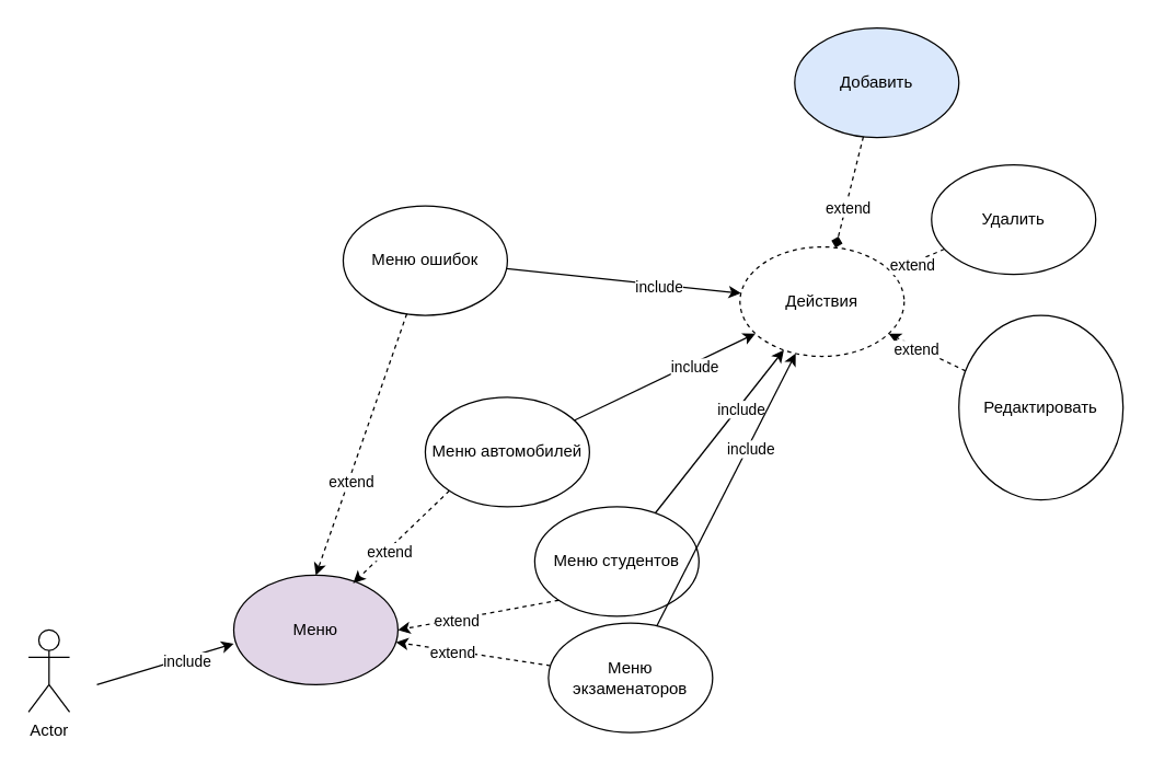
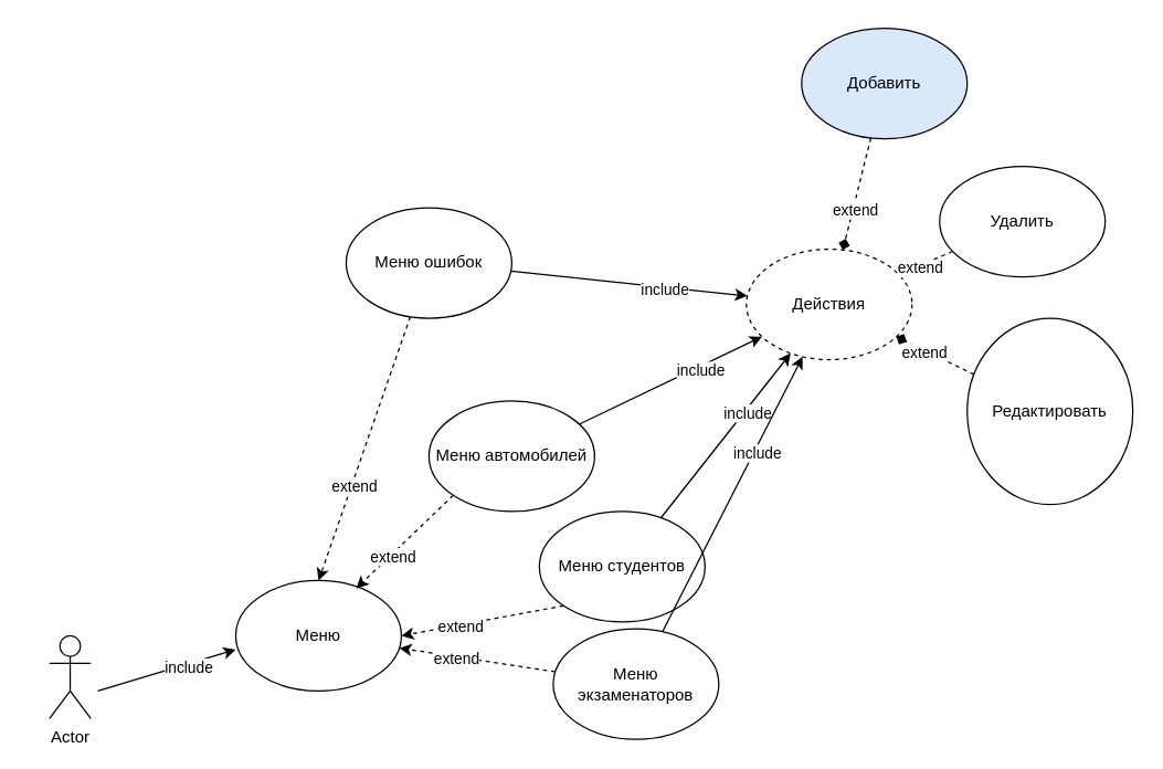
  <mxCell id="0" />
  <mxCell id="1" parent="0" />
- <mxCell id="2" value="Actor" style="shape=umlActor;verticalLabelPosition=bottom;verticalAlign=top;html=1;outlineConnect=0;" vertex="1" parent="1"><mxGeometry x="20" y="460" width="30" height="60" as="geometry" /></mxCell>
+ <mxCell id="2" value="Actor" style="shape=umlActor;verticalLabelPosition=bottom;verticalAlign=top;html=1;outlineConnect=0;" vertex="1" parent="1"><mxGeometry x="35" y="460" width="30" height="60" as="geometry" /></mxCell>
  <mxCell id="3" value="" style="endArrow=classic;html=1;" edge="1" parent="1"><mxGeometry width="50" height="50" relative="1" as="geometry"><mxPoint x="70" y="500" as="sourcePoint" /><mxPoint x="170" y="470" as="targetPoint" /></mxGeometry></mxCell>
  <mxCell id="4" value="include&lt;br&gt;" style="edgeLabel;html=1;align=center;verticalAlign=middle;resizable=0;points=[];" vertex="1" connectable="0" parent="3"><mxGeometry x="0.302" y="-2" relative="1" as="geometry"><mxPoint as="offset" /></mxGeometry></mxCell>
- <mxCell id="5" value="Меню" style="ellipse;whiteSpace=wrap;html=1;fillColor=#e1d5e7;" vertex="1" parent="1"><mxGeometry x="170" y="420" width="120" height="80" as="geometry" /></mxCell>
+ <mxCell id="5" value="Меню" style="ellipse;whiteSpace=wrap;html=1;" vertex="1" parent="1"><mxGeometry x="170" y="420" width="120" height="80" as="geometry" /></mxCell>
  <mxCell id="6" value="Меню автомобилей&lt;span style=&quot;color: rgba(0 , 0 , 0 , 0) ; font-family: monospace ; font-size: 0px&quot;&gt;%3CmxGraphModel%3E%3Croot%3E%3CmxCell%20id%3D%220%22%2F%3E%3CmxCell%20id%3D%221%22%20parent%3D%220%22%2F%3E%3CmxCell%20id%3D%222%22%20value%3D%22%22%20style%3D%22endArrow%3Dclassic%3Bhtml%3D1%3B%22%20edge%3D%221%22%20parent%3D%221%22%3E%3CmxGeometry%20width%3D%2250%22%20height%3D%2250%22%20relative%3D%221%22%20as%3D%22geometry%22%3E%3CmxPoint%20x%3D%22200%22%20y%3D%22390%22%20as%3D%22sourcePoint%22%2F%3E%3CmxPoint%20x%3D%22300%22%20y%3D%22360%22%20as%3D%22targetPoint%22%2F%3E%3C%2FmxGeometry%3E%3C%2FmxCell%3E%3CmxCell%20id%3D%223%22%20value%3D%22include%26lt%3Bbr%26gt%3B%22%20style%3D%22edgeLabel%3Bhtml%3D1%3Balign%3Dcenter%3BverticalAlign%3Dmiddle%3Bresizable%3D0%3Bpoints%3D%5B%5D%3B%22%20vertex%3D%221%22%20connectable%3D%220%22%20parent%3D%222%22%3E%3CmxGeometry%20x%3D%220.302%22%20y%3D%22-2%22%20relative%3D%221%22%20as%3D%22geometry%22%3E%3CmxPoint%20as%3D%22offset%22%2F%3E%3C%2FmxGeometry%3E%3C%2FmxCell%3E%3CmxCell%20id%3D%224%22%20value%3D%22%D0%9C%D0%B5%D0%BD%D1%8E%22%20style%3D%22ellipse%3BwhiteSpace%3Dwrap%3Bhtml%3D1%3B%22%20vertex%3D%221%22%20parent%3D%221%22%3E%3CmxGeometry%20x%3D%22300%22%20y%3D%22310%22%20width%3D%22120%22%20height%3D%2280%22%20as%3D%22geometry%22%2F%3E%3C%2FmxCell%3E%3C%2Froot%3E%3C%2FmxGraphModel%3E&lt;/span&gt;" style="ellipse;whiteSpace=wrap;html=1;" vertex="1" parent="1"><mxGeometry x="310" y="290" width="120" height="80" as="geometry" /></mxCell>
  <mxCell id="7" value="" style="endArrow=classic;html=1;exitX=0;exitY=1;exitDx=0;exitDy=0;entryX=0.727;entryY=0.072;entryDx=0;entryDy=0;entryPerimeter=0;dashed=1;" edge="1" parent="1" source="6" target="5"><mxGeometry width="50" height="50" relative="1" as="geometry"><mxPoint x="240" y="420" as="sourcePoint" /><mxPoint x="290" y="370" as="targetPoint" /></mxGeometry></mxCell>
  <mxCell id="8" value="extend" style="edgeLabel;html=1;align=center;verticalAlign=middle;resizable=0;points=[];" vertex="1" connectable="0" parent="7"><mxGeometry x="0.284" y="2" relative="1" as="geometry"><mxPoint y="-1" as="offset" /></mxGeometry></mxCell>
  <mxCell id="9" value="Меню студентов&lt;span style=&quot;color: rgba(0 , 0 , 0 , 0) ; font-family: monospace ; font-size: 0px&quot;&gt;%3CmxGraphModel%3E%3Croot%3E%3CmxCell%20id%3D%220%22%2F%3E%3CmxCell%20id%3D%221%22%20parent%3D%220%22%2F%3E%3CmxCell%20id%3D%222%22%20value%3D%22%22%20style%3D%22endArrow%3Dclassic%3Bhtml%3D1%3B%22%20edge%3D%221%22%20parent%3D%221%22%3E%3CmxGeometry%20width%3D%2250%22%20height%3D%2250%22%20relative%3D%221%22%20as%3D%22geometry%22%3E%3CmxPoint%20x%3D%22200%22%20y%3D%22390%22%20as%3D%22sourcePoint%22%2F%3E%3CmxPoint%20x%3D%22300%22%20y%3D%22360%22%20as%3D%22targetPoint%22%2F%3E%3C%2FmxGeometry%3E%3C%2FmxCell%3E%3CmxCell%20id%3D%223%22%20value%3D%22include%26lt%3Bbr%26gt%3B%22%20style%3D%22edgeLabel%3Bhtml%3D1%3Balign%3Dcenter%3BverticalAlign%3Dmiddle%3Bresizable%3D0%3Bpoints%3D%5B%5D%3B%22%20vertex%3D%221%22%20connectable%3D%220%22%20parent%3D%222%22%3E%3CmxGeometry%20x%3D%220.302%22%20y%3D%22-2%22%20relative%3D%221%22%20as%3D%22geometry%22%3E%3CmxPoint%20as%3D%22offset%22%2F%3E%3C%2FmxGeometry%3E%3C%2FmxCell%3E%3CmxCell%20id%3D%224%22%20value%3D%22%D0%9C%D0%B5%D0%BD%D1%8E%22%20style%3D%22ellipse%3BwhiteSpace%3Dwrap%3Bhtml%3D1%3B%22%20vertex%3D%221%22%20parent%3D%221%22%3E%3CmxGeometry%20x%3D%22300%22%20y%3D%22310%22%20width%3D%22120%22%20height%3D%2280%22%20as%3D%22geometry%22%2F%3E%3C%2FmxCell%3E%3C%2Froot%3E%3C%2FmxGraphModel&lt;/span&gt;" style="ellipse;whiteSpace=wrap;html=1;" vertex="1" parent="1"><mxGeometry x="390" y="370" width="120" height="80" as="geometry" /></mxCell>
  <mxCell id="10" value="" style="endArrow=classic;html=1;exitX=0;exitY=1;exitDx=0;exitDy=0;entryX=0.727;entryY=0.072;entryDx=0;entryDy=0;entryPerimeter=0;dashed=1;" edge="1" parent="1" source="9"><mxGeometry width="50" height="50" relative="1" as="geometry"><mxPoint x="360.334" y="392.524" as="sourcePoint" /><mxPoint x="290" y="460" as="targetPoint" /></mxGeometry></mxCell>
  <mxCell id="11" value="extend" style="edgeLabel;html=1;align=center;verticalAlign=middle;resizable=0;points=[];" vertex="1" connectable="0" parent="10"><mxGeometry x="0.284" y="2" relative="1" as="geometry"><mxPoint y="-1" as="offset" /></mxGeometry></mxCell>
  <mxCell id="12" value="Меню экзаменаторов&lt;span style=&quot;color: rgba(0 , 0 , 0 , 0) ; font-family: monospace ; font-size: 0px&quot;&gt;%3CmxGraphModel%3E%3Croot%3E%3CmxCell%20id%3D%220%22%2F%3E%3CmxCell%20id%3D%221%22%20parent%3D%220%22%2F%3E%3CmxCell%20id%3D%222%22%20value%3D%22%22%20style%3D%22endArrow%3Dclassic%3Bhtml%3D1%3B%22%20edge%3D%221%22%20parent%3D%221%22%3E%3CmxGeometry%20width%3D%2250%22%20height%3D%2250%22%20relative%3D%221%22%20as%3D%22geometry%22%3E%3CmxPoint%20x%3D%22200%22%20y%3D%22390%22%20as%3D%22sourcePoint%22%2F%3E%3CmxPoint%20x%3D%22300%22%20y%3D%22360%22%20as%3D%22targetPoint%22%2F%3E%3C%2FmxGeometry%3E%3C%2FmxCell%3E%3CmxCell%20id%3D%223%22%20value%3D%22include%26lt%3Bbr%26gt%3B%22%20style%3D%22edgeLabel%3Bhtml%3D1%3Balign%3Dcenter%3BverticalAlign%3Dmiddle%3Bresizable%3D0%3Bpoints%3D%5B%5D%3B%22%20vertex%3D%221%22%20connectable%3D%220%22%20parent%3D%222%22%3E%3CmxGeometry%20x%3D%220.302%22%20y%3D%22-2%22%20relative%3D%221%22%20as%3D%22geometry%22%3E%3CmxPoint%20as%3D%22offset%22%2F%3E%3C%2FmxGeometry%3E%3C%2FmxCell%3E%3CmxCell%20id%3D%224%22%20value%3D%22%D0%9C%D0%B5%D0%BD%D1%8E%22%20style%3D%22ellipse%3BwhiteSpace%3Dwrap%3Bhtml%3D1%3B%22%20vertex%3D%221%22%20parent%3D%221%22%3E%3CmxGeometry%20x%3D%22300%22%20y%3D%22310%22%20width%3D%22120%22%20height%3D%2280%22%20as%3D%22geometry%22%2F%3E%3C%2FmxCell%3E%3C%2Froot%3E%3C%2FmxGraphModel&lt;/span&gt;" style="ellipse;whiteSpace=wrap;html=1;" vertex="1" parent="1"><mxGeometry x="400" y="455" width="120" height="80" as="geometry" /></mxCell>
  <mxCell id="13" value="Меню ошибок&lt;span style=&quot;color: rgba(0 , 0 , 0 , 0) ; font-family: monospace ; font-size: 0px&quot;&gt;%3CmxGraphModel%3E%3Croot%3E%3CmxCell%20id%3D%220%22%2F%3E%3CmxCell%20id%3D%221%22%20parent%3D%220%22%2F%3E%3CmxCell%20id%3D%222%22%20value%3D%22%22%20style%3D%22endArrow%3Dclassic%3Bhtml%3D1%3B%22%20edge%3D%221%22%20parent%3D%221%22%3E%3CmxGeometry%20width%3D%2250%22%20height%3D%2250%22%20relative%3D%221%22%20as%3D%22geometry%22%3E%3CmxPoint%20x%3D%22200%22%20y%3D%22390%22%20as%3D%22sourcePoint%22%2F%3E%3CmxPoint%20x%3D%22300%22%20y%3D%22360%22%20as%3D%22targetPoint%22%2F%3E%3C%2FmxGeometry%3E%3C%2FmxCell%3E%3CmxCell%20id%3D%223%22%20value%3D%22include%26lt%3Bbr%26gt%3B%22%20style%3D%22edgeLabel%3Bhtml%3D1%3Balign%3Dcenter%3BverticalAlign%3Dmiddle%3Bresizable%3D0%3Bpoints%3D%5B%5D%3B%22%20vertex%3D%221%22%20connectable%3D%220%22%20parent%3D%222%22%3E%3CmxGeometry%20x%3D%220.302%22%20y%3D%22-2%22%20relative%3D%221%22%20as%3D%22geometry%22%3E%3CmxPoint%20as%3D%22offset%22%2F%3E%3C%2FmxGeometry%3E%3C%2FmxCell%3E%3CmxCell%20id%3D%224%22%20value%3D%22%D0%9C%D0%B5%D0%BD%D1%8E%22%20style%3D%22ellipse%3BwhiteSpace%3Dwrap%3Bhtml%3D1%3B%22%20vertex%3D%221%22%20parent%3D%221%22%3E%3CmxGeometry%20x%3D%22300%22%20y%3D%22310%22%20width%3D%22120%22%20height%3D%2280%22%20as%3D%22geometry%22%2F%3E%3C%2FmxCell%3E%3C%2Froot%3E%3C%2FmxGraphMode&lt;/span&gt;" style="ellipse;whiteSpace=wrap;html=1;" vertex="1" parent="1"><mxGeometry x="250" y="150" width="120" height="80" as="geometry" /></mxCell>
  <mxCell id="14" value="" style="endArrow=classic;html=1;entryX=0.5;entryY=0;entryDx=0;entryDy=0;dashed=1;" edge="1" parent="1" source="13" target="5"><mxGeometry width="50" height="50" relative="1" as="geometry"><mxPoint x="337.574" y="368.284" as="sourcePoint" /><mxPoint x="267.24" y="435.76" as="targetPoint" /></mxGeometry></mxCell>
  <mxCell id="15" value="extend" style="edgeLabel;html=1;align=center;verticalAlign=middle;resizable=0;points=[];" vertex="1" connectable="0" parent="14"><mxGeometry x="0.284" y="2" relative="1" as="geometry"><mxPoint y="-1" as="offset" /></mxGeometry></mxCell>
  <mxCell id="16" value="" style="endArrow=classic;html=1;dashed=1;" edge="1" parent="1" source="12" target="5"><mxGeometry width="50" height="50" relative="1" as="geometry"><mxPoint x="306.447" y="238.966" as="sourcePoint" /><mxPoint x="240" y="430" as="targetPoint" /></mxGeometry></mxCell>
  <mxCell id="17" value="extend" style="edgeLabel;html=1;align=center;verticalAlign=middle;resizable=0;points=[];" vertex="1" connectable="0" parent="16"><mxGeometry x="0.284" y="2" relative="1" as="geometry"><mxPoint y="-1" as="offset" /></mxGeometry></mxCell>
  <mxCell id="18" value="Действия" style="ellipse;whiteSpace=wrap;html=1;dashed=1;" vertex="1" parent="1"><mxGeometry x="540" y="180" width="120" height="80" as="geometry" /></mxCell>
  <mxCell id="19" value="" style="endArrow=classic;html=1;" edge="1" parent="1" source="13" target="18"><mxGeometry width="50" height="50" relative="1" as="geometry"><mxPoint x="380" y="210" as="sourcePoint" /><mxPoint x="480" y="180" as="targetPoint" /></mxGeometry></mxCell>
  <mxCell id="20" value="include&lt;br&gt;" style="edgeLabel;html=1;align=center;verticalAlign=middle;resizable=0;points=[];" vertex="1" connectable="0" parent="19"><mxGeometry x="0.302" y="-2" relative="1" as="geometry"><mxPoint as="offset" /></mxGeometry></mxCell>
  <mxCell id="21" value="" style="endArrow=classic;html=1;" edge="1" parent="1" source="6" target="18"><mxGeometry width="50" height="50" relative="1" as="geometry"><mxPoint x="379.336" y="205.934" as="sourcePoint" /><mxPoint x="550.71" y="223.867" as="targetPoint" /></mxGeometry></mxCell>
  <mxCell id="22" value="include&lt;br&gt;" style="edgeLabel;html=1;align=center;verticalAlign=middle;resizable=0;points=[];" vertex="1" connectable="0" parent="21"><mxGeometry x="0.302" y="-2" relative="1" as="geometry"><mxPoint as="offset" /></mxGeometry></mxCell>
  <mxCell id="23" value="" style="endArrow=classic;html=1;" edge="1" parent="1" source="9" target="18"><mxGeometry width="50" height="50" relative="1" as="geometry"><mxPoint x="428.86" y="316.785" as="sourcePoint" /><mxPoint x="561.248" y="253.316" as="targetPoint" /></mxGeometry></mxCell>
  <mxCell id="24" value="include&lt;br&gt;" style="edgeLabel;html=1;align=center;verticalAlign=middle;resizable=0;points=[];" vertex="1" connectable="0" parent="23"><mxGeometry x="0.302" y="-2" relative="1" as="geometry"><mxPoint as="offset" /></mxGeometry></mxCell>
  <mxCell id="25" value="" style="endArrow=classic;html=1;" edge="1" parent="1" source="12" target="18"><mxGeometry width="50" height="50" relative="1" as="geometry"><mxPoint x="488.02" y="384.63" as="sourcePoint" /><mxPoint x="582.055" y="265.397" as="targetPoint" /></mxGeometry></mxCell>
  <mxCell id="26" value="include&lt;br&gt;" style="edgeLabel;html=1;align=center;verticalAlign=middle;resizable=0;points=[];" vertex="1" connectable="0" parent="25"><mxGeometry x="0.302" y="-2" relative="1" as="geometry"><mxPoint as="offset" /></mxGeometry></mxCell>
  <mxCell id="27" value="Добавить" style="ellipse;whiteSpace=wrap;html=1;fillColor=#dae8fc;" vertex="1" parent="1"><mxGeometry x="580" y="20" width="120" height="80" as="geometry" /></mxCell>
  <mxCell id="28" value="Удалить&lt;span style=&quot;color: rgba(0 , 0 , 0 , 0) ; font-family: monospace ; font-size: 0px&quot;&gt;%3CmxGraphModel%3E%3Croot%3E%3CmxCell%20id%3D%220%22%2F%3E%3CmxCell%20id%3D%221%22%20parent%3D%220%22%2F%3E%3CmxCell%20id%3D%222%22%20value%3D%22%D0%94%D0%B5%D0%B9%D1%81%D1%82%D0%B2%D0%B8%D1%8F%22%20style%3D%22ellipse%3BwhiteSpace%3Dwrap%3Bhtml%3D1%3B%22%20vertex%3D%221%22%20parent%3D%221%22%3E%3CmxGeometry%20x%3D%22670%22%20y%3D%2270%22%20width%3D%22120%22%20height%3D%2280%22%20as%3D%22geometry%22%2F%3E%3C%2FmxCell%3E%3C%2Froot%3E%3C%2FmxGraphModel%3E&lt;/span&gt;" style="ellipse;whiteSpace=wrap;html=1;" vertex="1" parent="1"><mxGeometry x="680" y="120" width="120" height="80" as="geometry" /></mxCell>
  <mxCell id="29" value="Редактировать" style="ellipse;whiteSpace=wrap;html=1;" vertex="1" parent="1"><mxGeometry x="700" y="230" width="120" height="135" as="geometry" /></mxCell>
  <mxCell id="30" value="" style="endArrow=diamond;html=1;dashed=1;" edge="1" parent="1" source="27" target="18"><mxGeometry width="50" height="50" relative="1" as="geometry"><mxPoint x="337.574" y="368.284" as="sourcePoint" /><mxPoint x="267.24" y="435.76" as="targetPoint" /></mxGeometry></mxCell>
  <mxCell id="31" value="extend" style="edgeLabel;html=1;align=center;verticalAlign=middle;resizable=0;points=[];" vertex="1" connectable="0" parent="30"><mxGeometry x="0.284" y="2" relative="1" as="geometry"><mxPoint y="-1" as="offset" /></mxGeometry></mxCell>
  <mxCell id="32" value="" style="endArrow=classic;html=1;dashed=1;" edge="1" parent="1" source="28" target="18"><mxGeometry width="50" height="50" relative="1" as="geometry"><mxPoint x="640.136" y="109.456" as="sourcePoint" /><mxPoint x="619.864" y="190.544" as="targetPoint" /></mxGeometry></mxCell>
  <mxCell id="33" value="extend" style="edgeLabel;html=1;align=center;verticalAlign=middle;resizable=0;points=[];" vertex="1" connectable="0" parent="32"><mxGeometry x="0.284" y="2" relative="1" as="geometry"><mxPoint y="-1" as="offset" /></mxGeometry></mxCell>
- <mxCell id="34" value="" style="endArrow=classic;html=1;dashed=1;" edge="1" parent="1" source="29" target="18"><mxGeometry width="50" height="50" relative="1" as="geometry"><mxPoint x="650.136" y="119.456" as="sourcePoint" /><mxPoint x="629.864" y="200.544" as="targetPoint" /></mxGeometry></mxCell>
+ <mxCell id="34" value="" style="endArrow=diamond;html=1;dashed=1;" edge="1" parent="1" source="29" target="18"><mxGeometry width="50" height="50" relative="1" as="geometry"><mxPoint x="650.136" y="119.456" as="sourcePoint" /><mxPoint x="629.864" y="200.544" as="targetPoint" /></mxGeometry></mxCell>
  <mxCell id="35" value="extend" style="edgeLabel;html=1;align=center;verticalAlign=middle;resizable=0;points=[];" vertex="1" connectable="0" parent="34"><mxGeometry x="0.284" y="2" relative="1" as="geometry"><mxPoint y="-1" as="offset" /></mxGeometry></mxCell>
